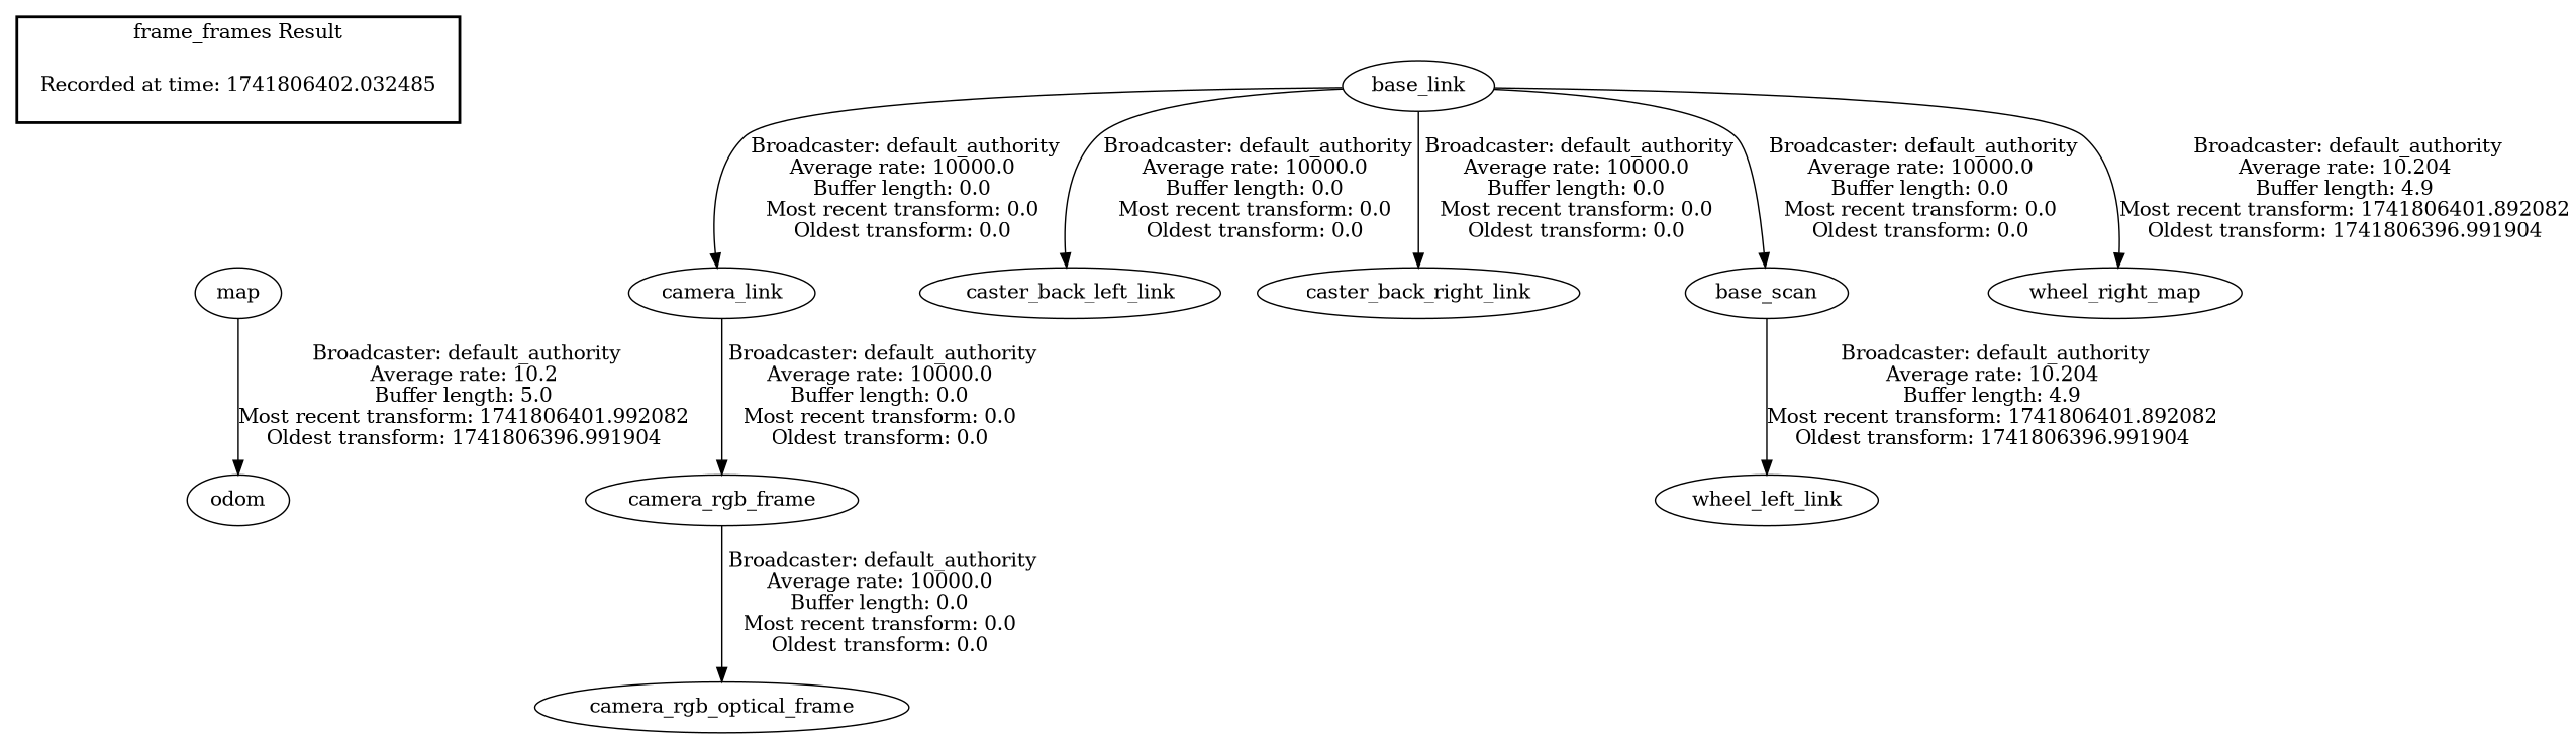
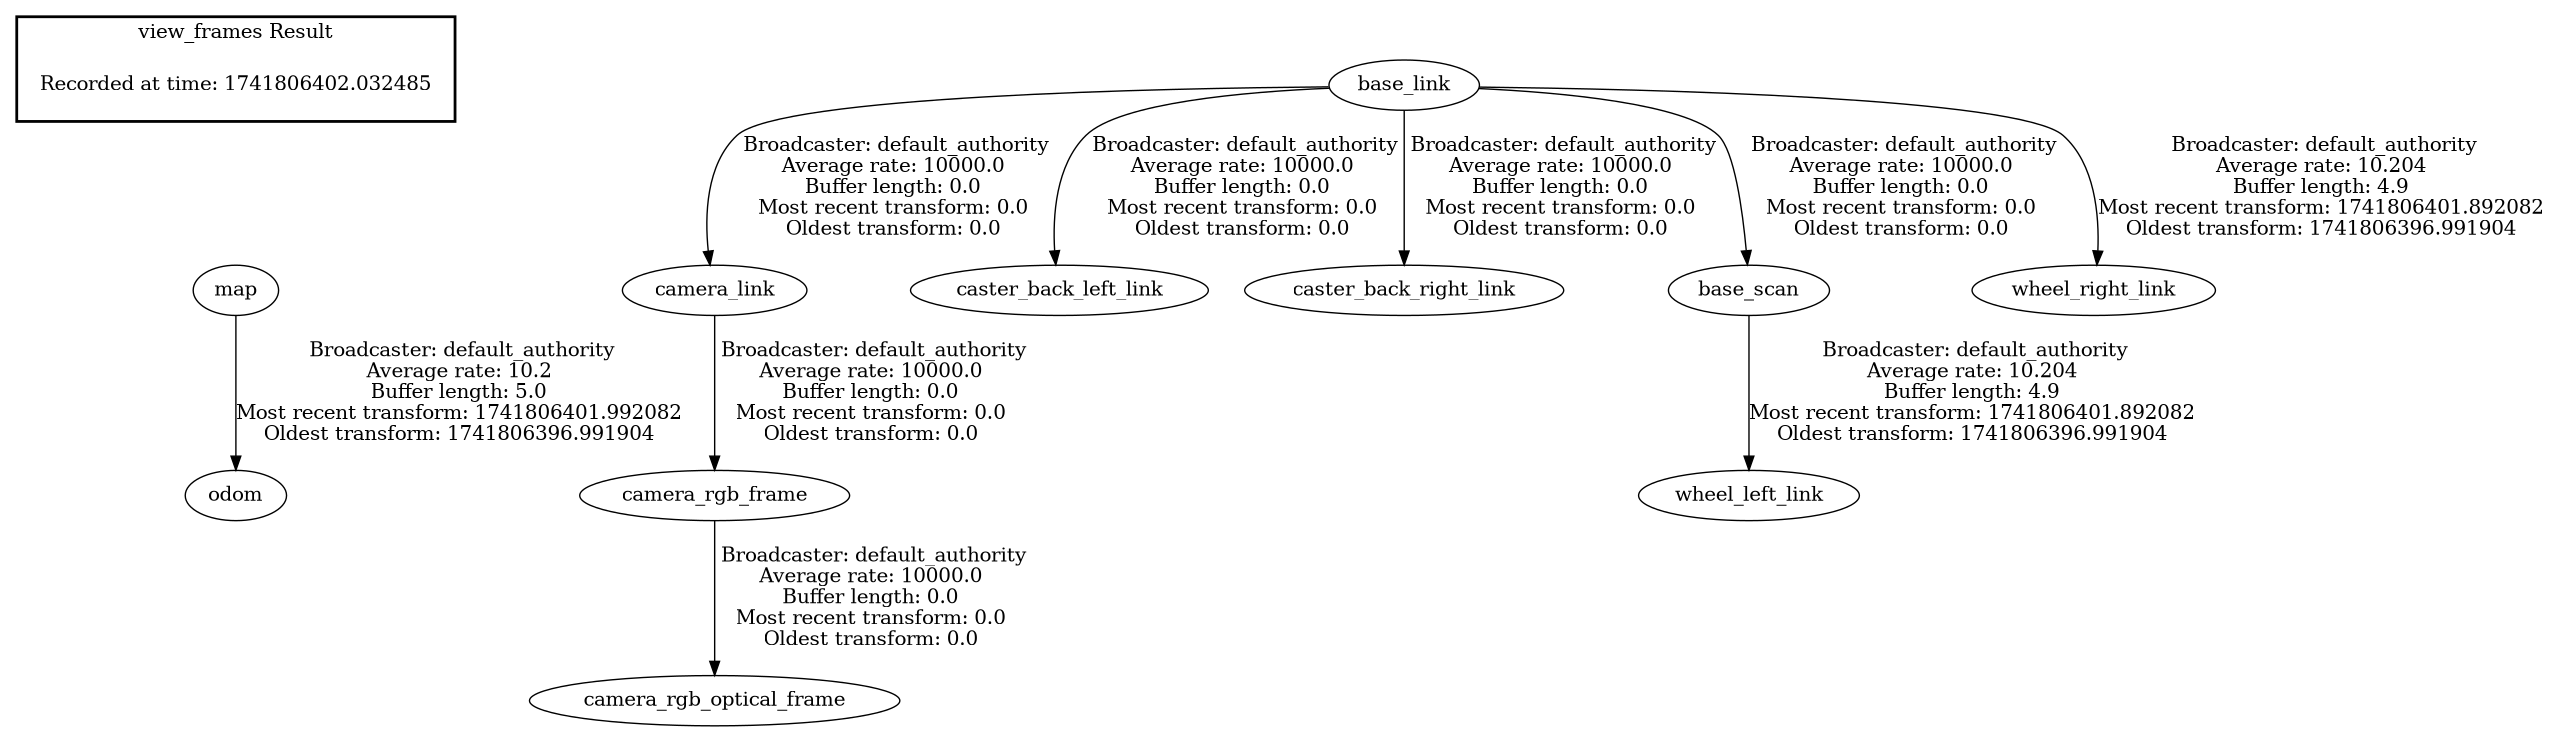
  digraph {
    "Recorded at time: 1741806402.032485" [shape=plaintext]
    map
    base_link
    camera_link
    caster_back_left_link
    caster_back_right_link
    base_scan
-   wheel_right_link [label=wheel_right_map]
+   wheel_right_link
    camera_rgb_frame
    wheel_left_link
    camera_rgb_optical_frame
    odom
    subgraph cluster_1 {
      color=black
-     label="frame_frames Result"
+     label="view_frames Result"
      style=bold
      "Recorded at time: 1741806402.032485"
    }
    "Recorded at time: 1741806402.032485" -> map [style=invis]
    map -> odom [label=" Broadcaster: default_authority\nAverage rate: 10.2\nBuffer length: 5.0\nMost recent transform: 1741806401.992082\nOldest transform: 1741806396.991904\n"]
    base_link -> camera_link [label=" Broadcaster: default_authority\nAverage rate: 10000.0\nBuffer length: 0.0\nMost recent transform: 0.0\nOldest transform: 0.0\n"]
    base_link -> caster_back_left_link [label=" Broadcaster: default_authority\nAverage rate: 10000.0\nBuffer length: 0.0\nMost recent transform: 0.0\nOldest transform: 0.0\n"]
    base_link -> caster_back_right_link [label=" Broadcaster: default_authority\nAverage rate: 10000.0\nBuffer length: 0.0\nMost recent transform: 0.0\nOldest transform: 0.0\n"]
    base_link -> base_scan [label=" Broadcaster: default_authority\nAverage rate: 10000.0\nBuffer length: 0.0\nMost recent transform: 0.0\nOldest transform: 0.0\n"]
    base_link -> wheel_right_link [label=" Broadcaster: default_authority\nAverage rate: 10.204\nBuffer length: 4.9\nMost recent transform: 1741806401.892082\nOldest transform: 1741806396.991904\n"]
    camera_link -> camera_rgb_frame [label=" Broadcaster: default_authority\nAverage rate: 10000.0\nBuffer length: 0.0\nMost recent transform: 0.0\nOldest transform: 0.0\n"]
    base_scan -> wheel_left_link [label=" Broadcaster: default_authority\nAverage rate: 10.204\nBuffer length: 4.9\nMost recent transform: 1741806401.892082\nOldest transform: 1741806396.991904\n"]
    camera_rgb_frame -> camera_rgb_optical_frame [label=" Broadcaster: default_authority\nAverage rate: 10000.0\nBuffer length: 0.0\nMost recent transform: 0.0\nOldest transform: 0.0\n"]
  }
